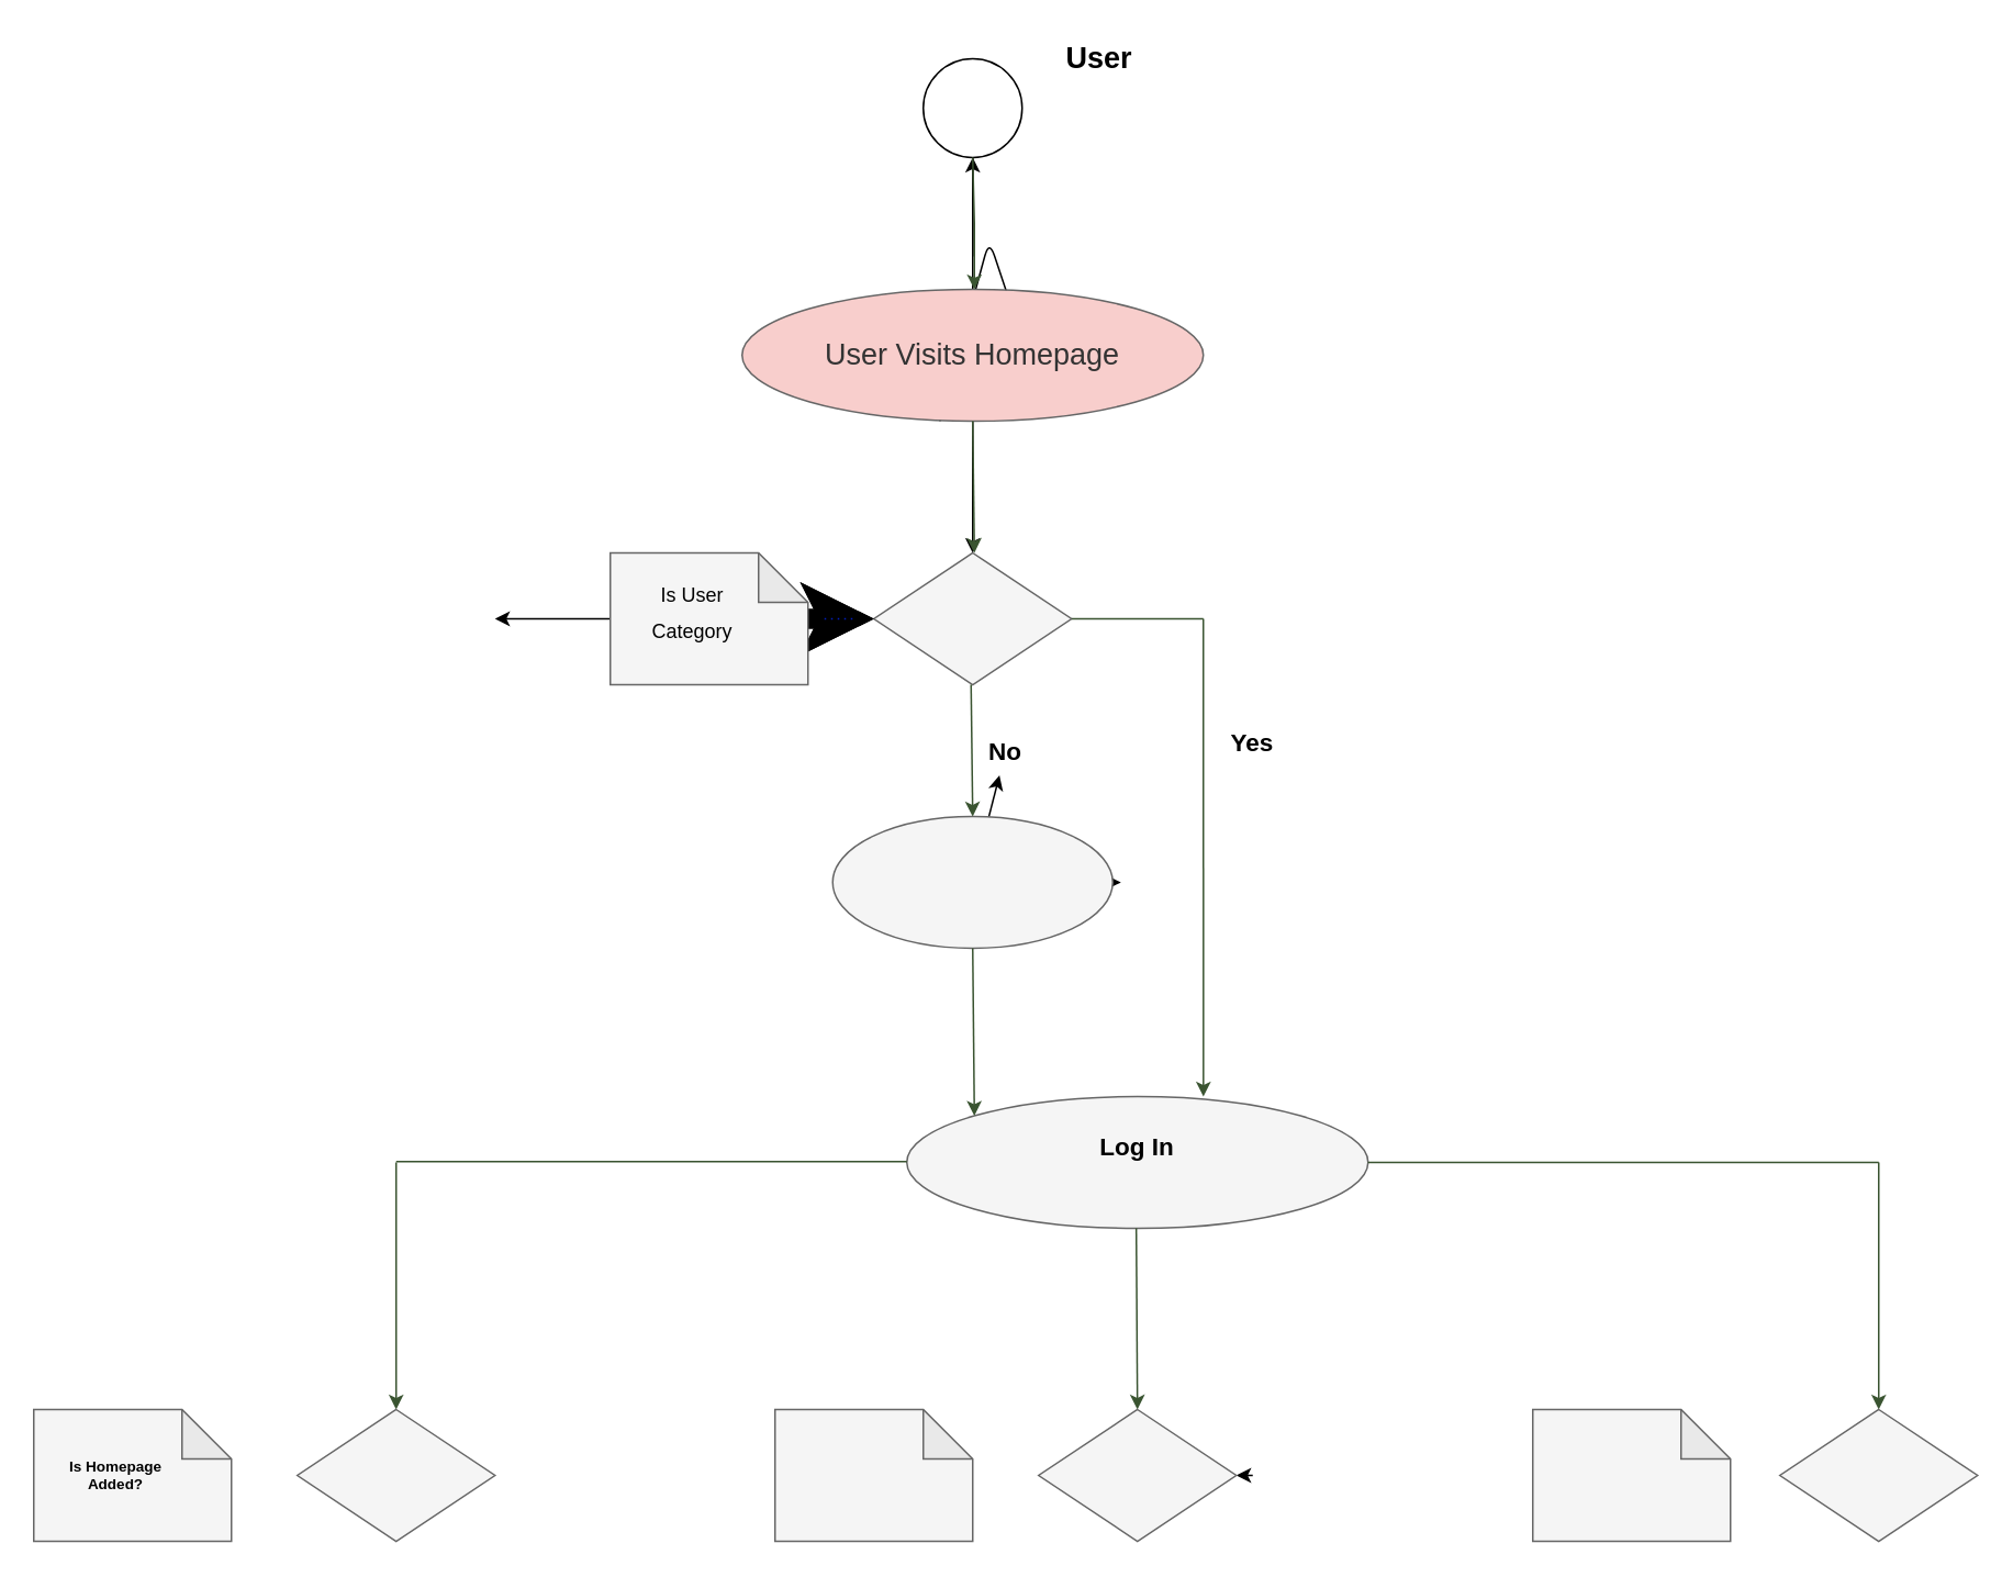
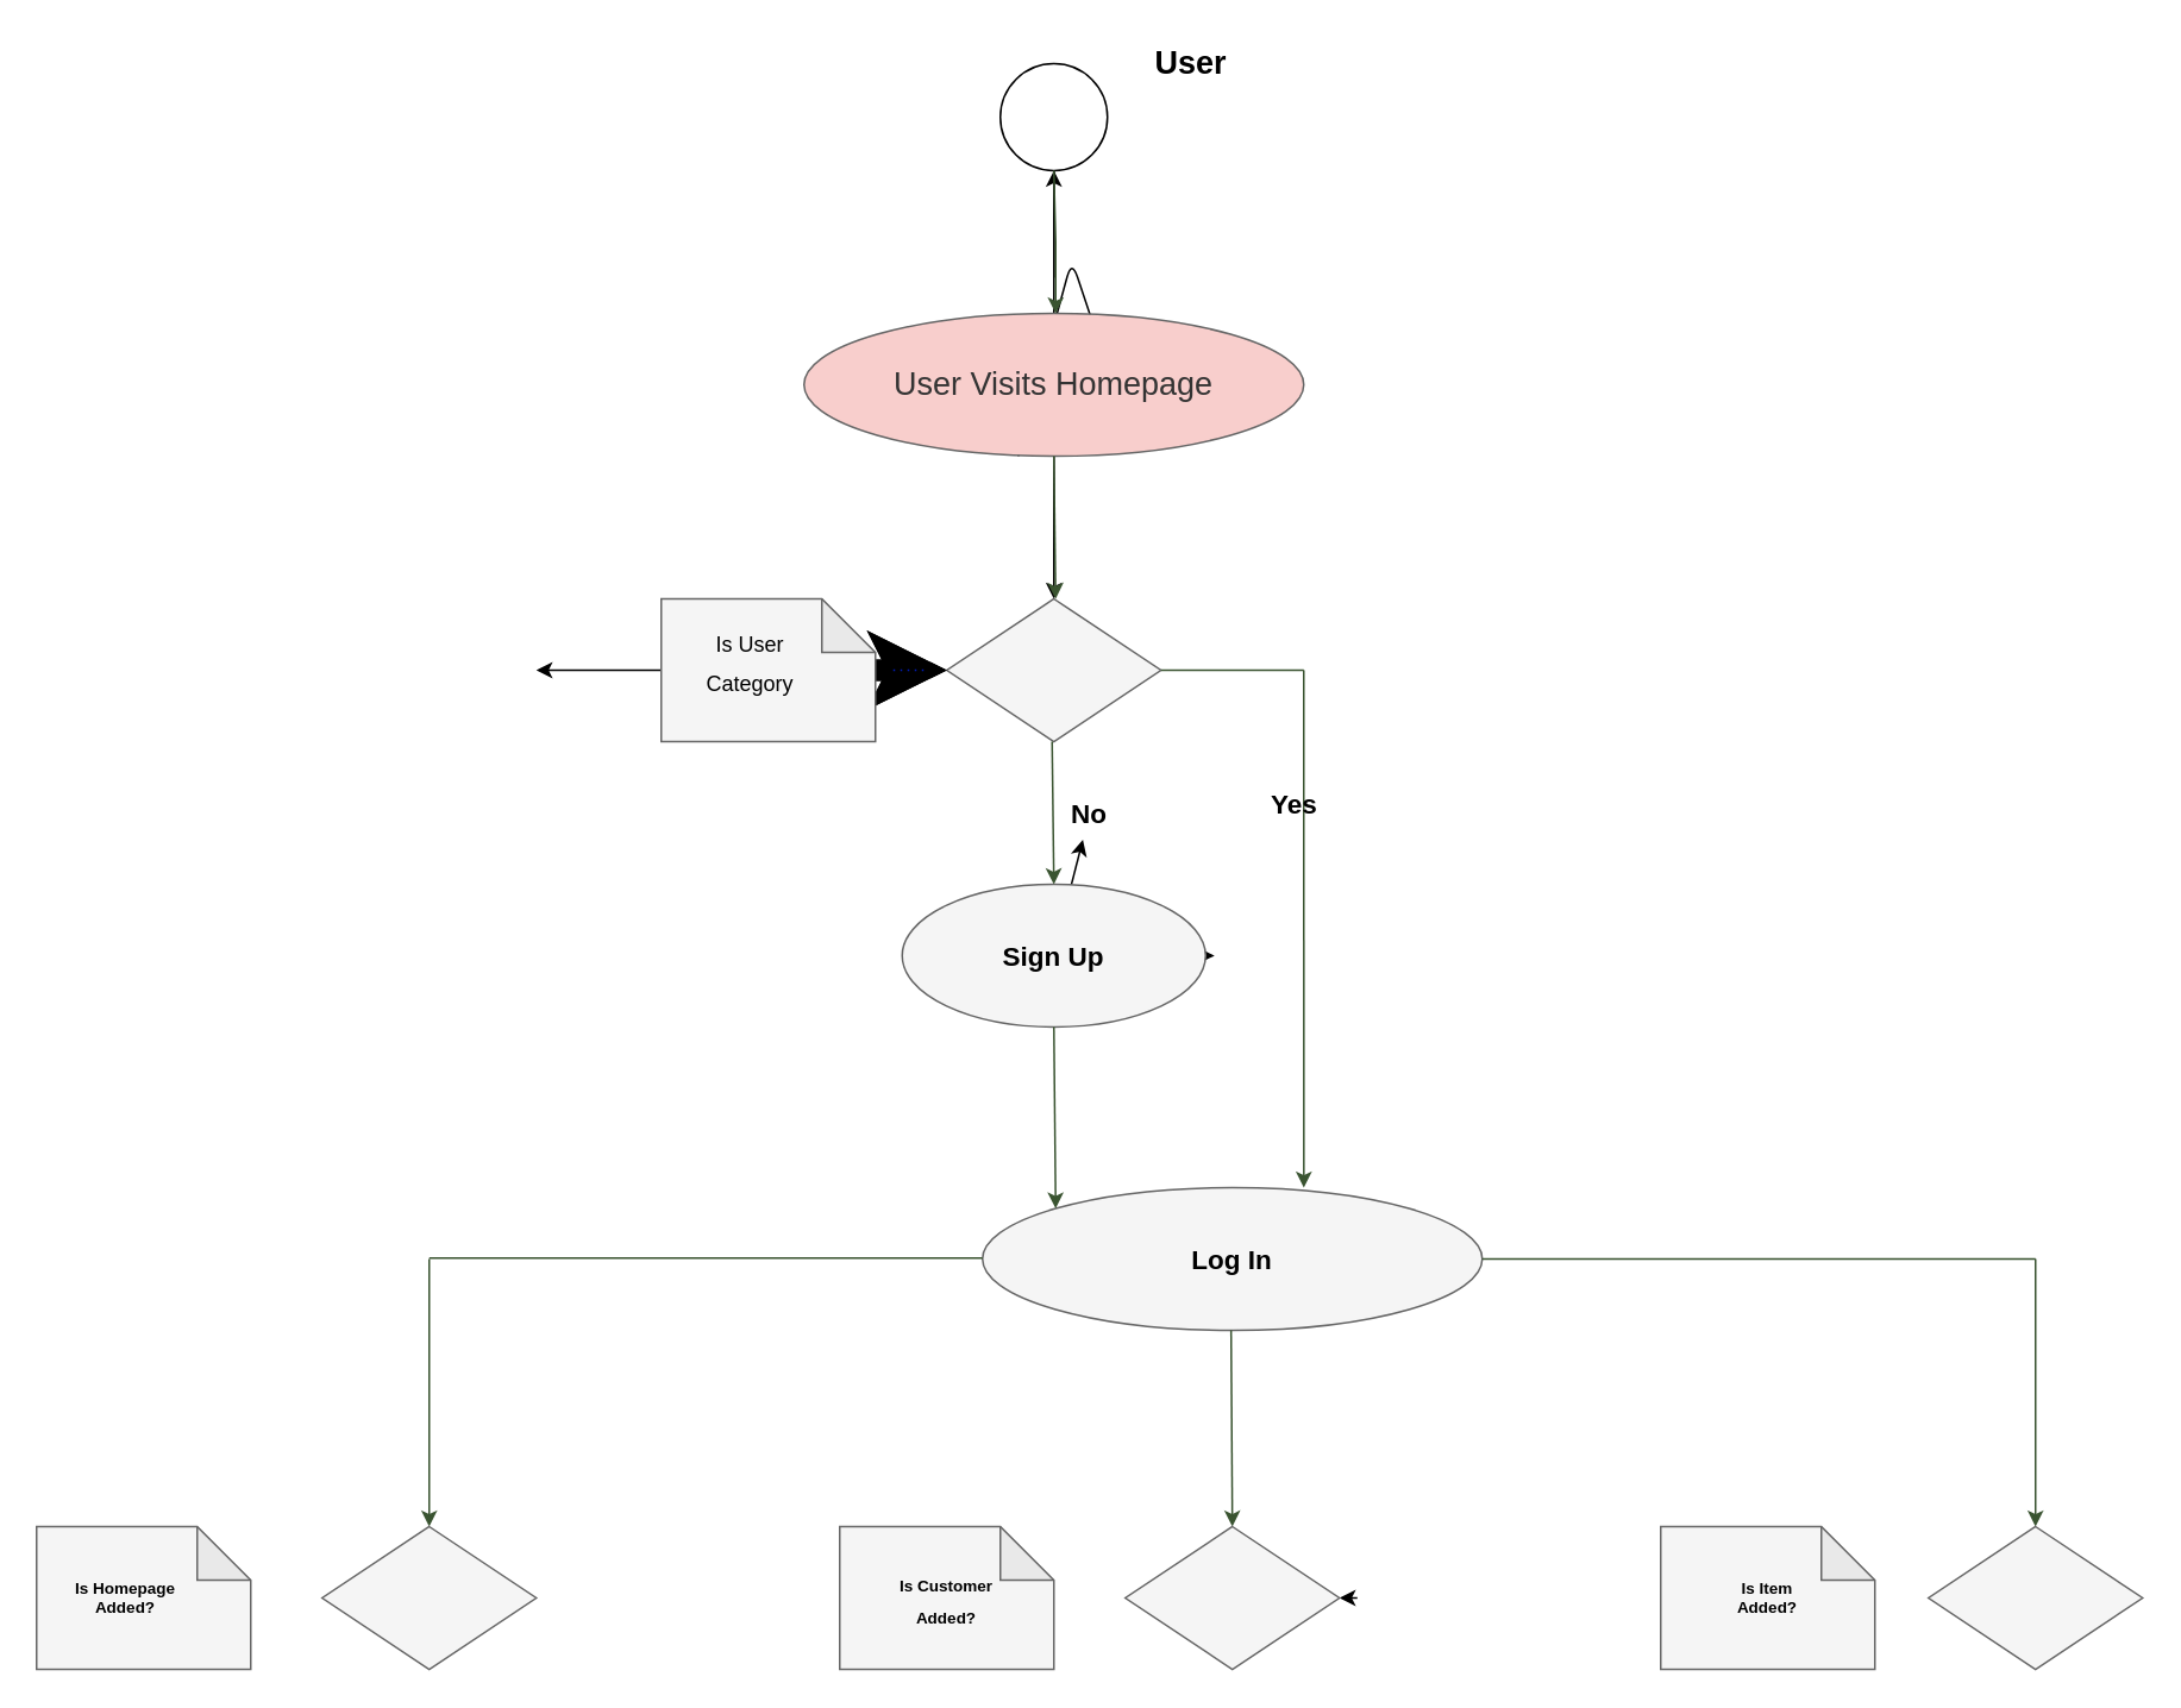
  <mxCell id="0" />
  <mxCell id="1" parent="0" />
  <mxCell id="2" value="" style="endArrow=none;html=1;fontSize=15;" parent="1" edge="1"><mxGeometry width="50" height="50" relative="1" as="geometry"><mxPoint x="570" y="255" as="sourcePoint" /><mxPoint x="620" y="205" as="targetPoint" /><Array as="points"><mxPoint x="600" y="145" /></Array></mxGeometry></mxCell>
  <mxCell id="3" value="" style="ellipse;whiteSpace=wrap;html=1;aspect=fixed;" parent="1" vertex="1"><mxGeometry x="560" y="35" width="60" height="60" as="geometry" /></mxCell>
  <mxCell id="4" value="&lt;font size=&quot;1&quot; style=&quot;&quot; color=&quot;#000000&quot;&gt;&lt;b style=&quot;font-size: 18px;&quot;&gt;User&lt;/b&gt;&lt;/font&gt;" style="text;html=1;strokeColor=none;fillColor=none;align=left;verticalAlign=middle;whiteSpace=wrap;rounded=0;" parent="1" vertex="1"><mxGeometry x="645" y="20" width="60" height="30" as="geometry" /></mxCell>
  <mxCell id="5" value="" style="endArrow=none;html=1;fontSize=18;fontColor=#000000;entryX=0.5;entryY=1;entryDx=0;entryDy=0;" parent="1" target="3" edge="1"><mxGeometry width="50" height="50" relative="1" as="geometry"><mxPoint x="590" y="155" as="sourcePoint" /><mxPoint x="650" y="235" as="targetPoint" /></mxGeometry></mxCell>
  <mxCell id="6" value="" style="endArrow=classic;html=1;fontSize=18;fontColor=#000000;entryX=0.5;entryY=1;entryDx=0;entryDy=0;" parent="1" target="3" edge="1"><mxGeometry width="50" height="50" relative="1" as="geometry"><mxPoint x="590" y="175" as="sourcePoint" /><mxPoint x="650" y="235" as="targetPoint" /></mxGeometry></mxCell>
  <mxCell id="7" value="" style="edgeStyle=none;rounded=0;jumpStyle=none;html=1;strokeWidth=1;fontSize=15;fontColor=#000000;" parent="1" source="8" target="9" edge="1"><mxGeometry relative="1" as="geometry" /></mxCell>
  <mxCell id="8" value="User Visits Homepage" style="ellipse;whiteSpace=wrap;html=1;fontSize=18;fontColor=#333333;fillColor=#f8cecc;strokeColor=#666666;" parent="1" vertex="1"><mxGeometry x="450" y="175" width="280" height="80" as="geometry" /></mxCell>
  <mxCell id="9" value="" style="rhombus;whiteSpace=wrap;html=1;fontSize=18;fontColor=#333333;fillColor=#f5f5f5;strokeColor=#666666;fillStyle=auto;" parent="1" vertex="1"><mxGeometry x="530" y="335" width="120" height="80" as="geometry" /></mxCell>
  <mxCell id="10" style="edgeStyle=none;html=1;fontSize=18;fontColor=#000000;exitX=0.5;exitY=0;exitDx=0;exitDy=0;exitPerimeter=0;" parent="1" source="15" edge="1"><mxGeometry relative="1" as="geometry"><mxPoint x="470" y="405" as="targetPoint" /></mxGeometry></mxCell>
  <mxCell id="11" value="" style="edgeStyle=none;html=1;fontSize=18;fontColor=#000000;" parent="1" source="15" edge="1"><mxGeometry relative="1" as="geometry"><mxPoint x="300" y="375" as="targetPoint" /></mxGeometry></mxCell>
  <mxCell id="12" value="" style="edgeStyle=none;html=1;fontSize=18;fontColor=#000000;" parent="1" source="15" target="9" edge="1"><mxGeometry relative="1" as="geometry" /></mxCell>
  <mxCell id="13" value="" style="edgeStyle=none;html=1;strokeWidth=12;fontSize=18;fontColor=#000000;" parent="1" source="15" target="9" edge="1"><mxGeometry relative="1" as="geometry" /></mxCell>
  <mxCell id="14" value="" style="edgeStyle=none;html=1;strokeWidth=12;fontSize=18;fontColor=#000000;" parent="1" source="15" target="9" edge="1"><mxGeometry relative="1" as="geometry" /></mxCell>
  <mxCell id="15" value="" style="shape=note;whiteSpace=wrap;html=1;backgroundOutline=1;darkOpacity=0.05;fontSize=18;fontColor=#333333;direction=north;fillColor=#f5f5f5;strokeColor=#666666;flipH=1;" parent="1" vertex="1"><mxGeometry x="370" y="335" width="120" height="80" as="geometry" /></mxCell>
  <mxCell id="16" value="" style="endArrow=none;dashed=1;html=1;dashPattern=1 3;strokeWidth=1;fontSize=18;fontColor=#000000;fillColor=#0050ef;strokeColor=#001DBC;" parent="1" edge="1"><mxGeometry width="50" height="50" relative="1" as="geometry"><mxPoint x="500" y="375" as="sourcePoint" /><mxPoint x="520" y="375" as="targetPoint" /></mxGeometry></mxCell>
  <mxCell id="17" value="&lt;font style=&quot;font-size: 12px;&quot;&gt;Is User Category&lt;/font&gt;" style="text;html=1;strokeColor=none;fillColor=none;align=center;verticalAlign=middle;whiteSpace=wrap;rounded=0;fontSize=18;fontColor=#000000;" parent="1" vertex="1"><mxGeometry x="390" y="355" width="60" height="30" as="geometry" /></mxCell>
  <mxCell id="18" style="edgeStyle=none;html=1;strokeWidth=1;fontSize=12;fontColor=#000000;" parent="1" source="20" edge="1"><mxGeometry relative="1" as="geometry"><mxPoint x="680" y="535" as="targetPoint" /></mxGeometry></mxCell>
  <mxCell id="19" value="" style="edgeStyle=none;html=1;strokeWidth=1;fontSize=15;fontColor=#000000;" parent="1" source="20" target="22" edge="1"><mxGeometry relative="1" as="geometry" /></mxCell>
  <mxCell id="20" value="" style="ellipse;whiteSpace=wrap;html=1;fontSize=12;fontColor=#333333;fillColor=#f5f5f5;strokeColor=#666666;" parent="1" vertex="1"><mxGeometry x="505" y="495" width="170" height="80" as="geometry" /></mxCell>
+ <mxCell id="21" value="&lt;b&gt;&lt;font style=&quot;font-size: 15px;&quot;&gt;Sign Up&lt;/font&gt;&lt;/b&gt;" style="text;html=1;strokeColor=none;fillColor=none;align=center;verticalAlign=middle;whiteSpace=wrap;rounded=0;fontSize=12;fontColor=#000000;" parent="1" vertex="1"><mxGeometry x="560" y="520" width="60" height="30" as="geometry" /></mxCell>
  <mxCell id="22" value="&lt;b&gt;No&lt;/b&gt;" style="text;html=1;strokeColor=none;fillColor=none;align=center;verticalAlign=middle;whiteSpace=wrap;rounded=0;fontSize=15;fontColor=#000000;" parent="1" vertex="1"><mxGeometry x="580" y="440" width="60" height="30" as="geometry" /></mxCell>
  <mxCell id="23" value="" style="ellipse;whiteSpace=wrap;html=1;fontSize=15;fontColor=#333333;fillColor=#f5f5f5;strokeColor=#666666;" parent="1" vertex="1"><mxGeometry x="550" y="665" width="280" height="80" as="geometry" /></mxCell>
- <mxCell id="24" value="&lt;b&gt;Log In&lt;/b&gt;" style="text;html=1;strokeColor=none;fillColor=none;align=center;verticalAlign=middle;whiteSpace=wrap;rounded=0;fontSize=15;fontColor=#000000;" parent="1" vertex="1"><mxGeometry x="660" y="680" width="60" height="30" as="geometry" /></mxCell>
+ <mxCell id="24" value="&lt;b&gt;Log In&lt;/b&gt;" style="text;html=1;strokeColor=none;fillColor=none;align=center;verticalAlign=middle;whiteSpace=wrap;rounded=0;fontSize=15;fontColor=#000000;" parent="1" vertex="1"><mxGeometry x="660" y="690" width="60" height="30" as="geometry" /></mxCell>
  <mxCell id="25" value="" style="endArrow=none;html=1;rounded=0;strokeWidth=1;fontSize=15;fontColor=#000000;jumpStyle=none;fillColor=#6d8764;strokeColor=#3A5431;" parent="1" edge="1"><mxGeometry width="50" height="50" relative="1" as="geometry"><mxPoint x="650" y="375" as="sourcePoint" /><mxPoint x="730" y="375" as="targetPoint" /></mxGeometry></mxCell>
  <mxCell id="26" value="" style="endArrow=classic;html=1;rounded=0;strokeWidth=1;fontSize=15;fontColor=#000000;jumpStyle=none;exitX=0.5;exitY=1;exitDx=0;exitDy=0;entryX=0;entryY=0;entryDx=0;entryDy=0;fillColor=#6d8764;strokeColor=#3A5431;" parent="1" source="20" target="23" edge="1"><mxGeometry width="50" height="50" relative="1" as="geometry"><mxPoint x="590" y="655" as="sourcePoint" /><mxPoint x="640" y="605" as="targetPoint" /></mxGeometry></mxCell>
  <mxCell id="27" value="" style="endArrow=classic;html=1;rounded=0;strokeWidth=1;fontSize=15;fontColor=#000000;jumpStyle=none;entryX=0.643;entryY=0;entryDx=0;entryDy=0;entryPerimeter=0;fillColor=#6d8764;strokeColor=#3A5431;" parent="1" target="23" edge="1"><mxGeometry width="50" height="50" relative="1" as="geometry"><mxPoint x="730" y="375" as="sourcePoint" /><mxPoint x="780" y="415" as="targetPoint" /></mxGeometry></mxCell>
  <mxCell id="28" value="" style="endArrow=classic;html=1;rounded=0;strokeWidth=1;fontSize=15;fontColor=#000000;jumpStyle=none;exitX=0.5;exitY=1;exitDx=0;exitDy=0;fillColor=#6d8764;strokeColor=#3A5431;entryX=0.5;entryY=0;entryDx=0;entryDy=0;" parent="1" target="20" edge="1"><mxGeometry width="50" height="50" relative="1" as="geometry"><mxPoint x="589" y="415" as="sourcePoint" /><mxPoint x="590" y="495" as="targetPoint" /></mxGeometry></mxCell>
  <mxCell id="29" value="" style="endArrow=classic;html=1;rounded=0;strokeWidth=1;fontSize=15;fontColor=#000000;jumpStyle=none;exitX=0.5;exitY=1;exitDx=0;exitDy=0;fillColor=#6d8764;strokeColor=#3A5431;" parent="1" edge="1"><mxGeometry width="50" height="50" relative="1" as="geometry"><mxPoint x="590" y="255" as="sourcePoint" /><mxPoint x="591" y="335" as="targetPoint" /></mxGeometry></mxCell>
  <mxCell id="30" value="" style="endArrow=classic;html=1;rounded=0;strokeWidth=1;fontSize=15;fontColor=#000000;jumpStyle=none;exitX=0.5;exitY=1;exitDx=0;exitDy=0;fillColor=#6d8764;strokeColor=#3A5431;entryX=0.5;entryY=0;entryDx=0;entryDy=0;" parent="1" edge="1"><mxGeometry width="50" height="50" relative="1" as="geometry"><mxPoint x="590" y="95" as="sourcePoint" /><mxPoint x="591" y="175" as="targetPoint" /><Array as="points"><mxPoint x="591" y="135" /></Array></mxGeometry></mxCell>
- <mxCell id="31" value="&lt;b&gt;Yes&lt;/b&gt;" style="text;html=1;strokeColor=none;fillColor=none;align=center;verticalAlign=middle;whiteSpace=wrap;rounded=0;fillStyle=auto;fontSize=15;fontColor=#000000;" parent="1" vertex="1"><mxGeometry x="730" y="435" width="60" height="30" as="geometry" /></mxCell>
+ <mxCell id="31" value="&lt;b&gt;Yes&lt;/b&gt;" style="text;html=1;strokeColor=none;fillColor=none;align=center;verticalAlign=middle;whiteSpace=wrap;rounded=0;fillStyle=auto;fontSize=15;fontColor=#000000;" parent="1" vertex="1"><mxGeometry x="695" y="435" width="60" height="30" as="geometry" /></mxCell>
  <mxCell id="32" value="" style="endArrow=none;html=1;rounded=0;strokeWidth=1;fontSize=15;fontColor=#000000;jumpStyle=none;exitX=1;exitY=0.5;exitDx=0;exitDy=0;fillColor=#6d8764;strokeColor=#3A5431;" parent="1" source="23" edge="1"><mxGeometry width="50" height="50" relative="1" as="geometry"><mxPoint x="990" y="775" as="sourcePoint" /><mxPoint x="1140" y="705" as="targetPoint" /></mxGeometry></mxCell>
  <mxCell id="33" value="" style="endArrow=none;html=1;rounded=0;strokeWidth=1;fontSize=15;fontColor=#000000;jumpStyle=none;exitX=1;exitY=0.5;exitDx=0;exitDy=0;fillColor=#6d8764;strokeColor=#3A5431;" parent="1" edge="1"><mxGeometry width="50" height="50" relative="1" as="geometry"><mxPoint x="240" y="704.57" as="sourcePoint" /><mxPoint x="550" y="704.57" as="targetPoint" /></mxGeometry></mxCell>
  <mxCell id="34" value="" style="endArrow=classic;html=1;rounded=0;strokeWidth=1;fontSize=15;fontColor=#000000;jumpStyle=none;fillColor=#6d8764;strokeColor=#3A5431;" parent="1" edge="1"><mxGeometry width="50" height="50" relative="1" as="geometry"><mxPoint x="240" y="705" as="sourcePoint" /><mxPoint x="240" y="855" as="targetPoint" /></mxGeometry></mxCell>
  <mxCell id="35" value="" style="endArrow=classic;html=1;rounded=0;strokeWidth=1;fontSize=15;fontColor=#000000;jumpStyle=none;fillColor=#6d8764;strokeColor=#3A5431;" parent="1" edge="1"><mxGeometry width="50" height="50" relative="1" as="geometry"><mxPoint x="1140" y="705" as="sourcePoint" /><mxPoint x="1140" y="855" as="targetPoint" /></mxGeometry></mxCell>
  <mxCell id="36" value="" style="endArrow=classic;html=1;rounded=0;strokeWidth=1;fontSize=15;fontColor=#000000;jumpStyle=none;fillColor=#6d8764;strokeColor=#3A5431;" parent="1" edge="1"><mxGeometry width="50" height="50" relative="1" as="geometry"><mxPoint x="689.29" y="745" as="sourcePoint" /><mxPoint x="690" y="855" as="targetPoint" /></mxGeometry></mxCell>
  <mxCell id="37" style="edgeStyle=none;rounded=0;jumpStyle=none;html=1;exitX=1;exitY=0.5;exitDx=0;exitDy=0;strokeWidth=1;fontSize=15;fontColor=#000000;" parent="1" edge="1"><mxGeometry relative="1" as="geometry"><mxPoint x="750" y="895" as="targetPoint" /><mxPoint x="760" y="895" as="sourcePoint" /></mxGeometry></mxCell>
  <mxCell id="38" value="" style="rhombus;whiteSpace=wrap;html=1;fontSize=18;fontColor=#333333;fillColor=#f5f5f5;strokeColor=#666666;fillStyle=auto;" parent="1" vertex="1"><mxGeometry x="630" y="855" width="120" height="80" as="geometry" /></mxCell>
  <mxCell id="39" value="" style="rhombus;whiteSpace=wrap;html=1;fontSize=18;fontColor=#333333;fillColor=#f5f5f5;strokeColor=#666666;fillStyle=auto;" parent="1" vertex="1"><mxGeometry x="1080" y="855" width="120" height="80" as="geometry" /></mxCell>
  <mxCell id="40" value="" style="rhombus;whiteSpace=wrap;html=1;fontSize=18;fontColor=#333333;fillColor=#f5f5f5;strokeColor=#666666;fillStyle=auto;" parent="1" vertex="1"><mxGeometry x="180" y="855" width="120" height="80" as="geometry" /></mxCell>
  <mxCell id="41" value="" style="shape=note;whiteSpace=wrap;html=1;backgroundOutline=1;darkOpacity=0.05;fontSize=18;fontColor=#333333;direction=north;fillColor=#f5f5f5;strokeColor=#666666;flipH=1;" parent="1" vertex="1"><mxGeometry x="470" y="855" width="120" height="80" as="geometry" /></mxCell>
  <mxCell id="42" value="" style="shape=note;whiteSpace=wrap;html=1;backgroundOutline=1;darkOpacity=0.05;fontSize=18;fontColor=#333333;direction=north;fillColor=#f5f5f5;strokeColor=#666666;flipH=1;" parent="1" vertex="1"><mxGeometry x="930" y="855" width="120" height="80" as="geometry" /></mxCell>
  <mxCell id="43" value="" style="shape=note;whiteSpace=wrap;html=1;backgroundOutline=1;darkOpacity=0.05;fontSize=18;fontColor=#333333;direction=north;fillColor=#f5f5f5;strokeColor=#666666;flipH=1;" parent="1" vertex="1"><mxGeometry x="20" y="855" width="120" height="80" as="geometry" /></mxCell>
+ <mxCell id="44" value="&lt;font size=&quot;1&quot;&gt;&lt;b style=&quot;font-size: 9px;&quot;&gt;Is Customer Added?&lt;/b&gt;&lt;/font&gt;" style="text;html=1;strokeColor=none;fillColor=none;align=center;verticalAlign=middle;whiteSpace=wrap;rounded=0;fillStyle=auto;fontSize=15;fontColor=#000000;" parent="1" vertex="1"><mxGeometry x="500" y="880" width="60" height="30" as="geometry" /></mxCell>
  <mxCell id="45" value="&lt;b&gt;Is Homepage Added?&lt;/b&gt;" style="text;html=1;strokeColor=none;fillColor=none;align=center;verticalAlign=middle;whiteSpace=wrap;rounded=0;fillStyle=auto;fontSize=9;fontColor=#000000;" parent="1" vertex="1"><mxGeometry x="40" y="880" width="60" height="30" as="geometry" /></mxCell>
+ <mxCell id="46" value="&lt;b&gt;Is Item Added?&lt;/b&gt;" style="text;html=1;strokeColor=none;fillColor=none;align=center;verticalAlign=middle;whiteSpace=wrap;rounded=0;fillStyle=auto;fontSize=9;fontColor=#000000;" parent="1" vertex="1"><mxGeometry x="960" y="880" width="60" height="30" as="geometry" /></mxCell>
